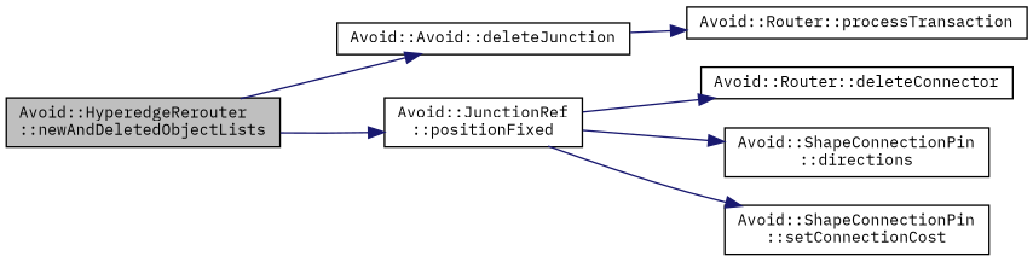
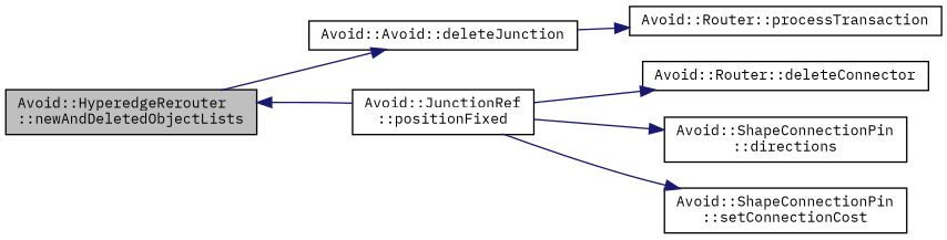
  digraph {
    fontname="IBM Plex Mono"
    rankdir=LR
    node [color=black fillcolor=white fontname="IBM Plex Mono" fontsize=10 shape=record style=filled]
    edge [color=midnightblue fontname="IBM Plex Mono" fontsize=10 labelfontname=Helvetica labelfontsize=10 style=solid]
    n1 [fillcolor=grey75 fontcolor=black height=0.2 label="Avoid::HyperedgeRerouter\l::newAndDeletedObjectLists" width=0.4]
    n2 [height=0.2 label="Avoid::Avoid::deleteJunction" width=0.4]
    n3 [height=0.2 label="Avoid::JunctionRef\l::positionFixed" width=0.4]
    n4 [height=0.2 label="Avoid::Router::deleteConnector" width=0.4]
    n5 [height=0.2 label="Avoid::Router::processTransaction" width=0.4]
    n6 [height=0.2 label="Avoid::ShapeConnectionPin\l::directions" width=0.4]
    n7 [height=0.2 label="Avoid::ShapeConnectionPin\l::setConnectionCost" width=0.4]
    n1 -> n2
-   n1 -> n3
+   n3 -> n1
    n2 -> n5
    n3 -> n4
    n3 -> n6
    n3 -> n7
  }
